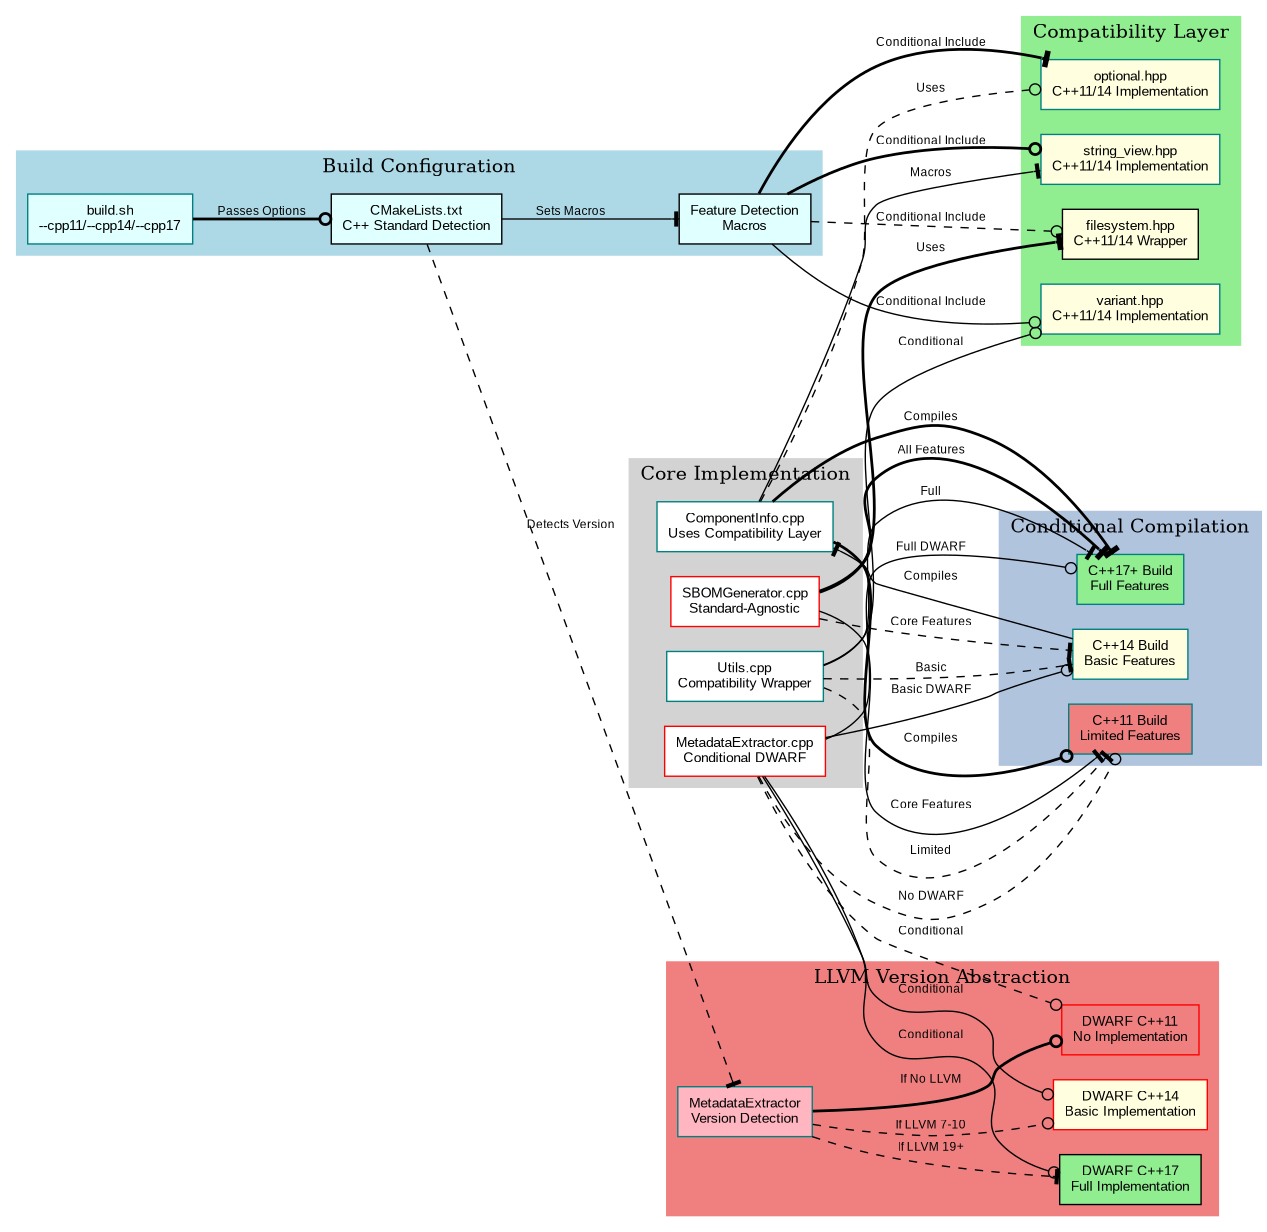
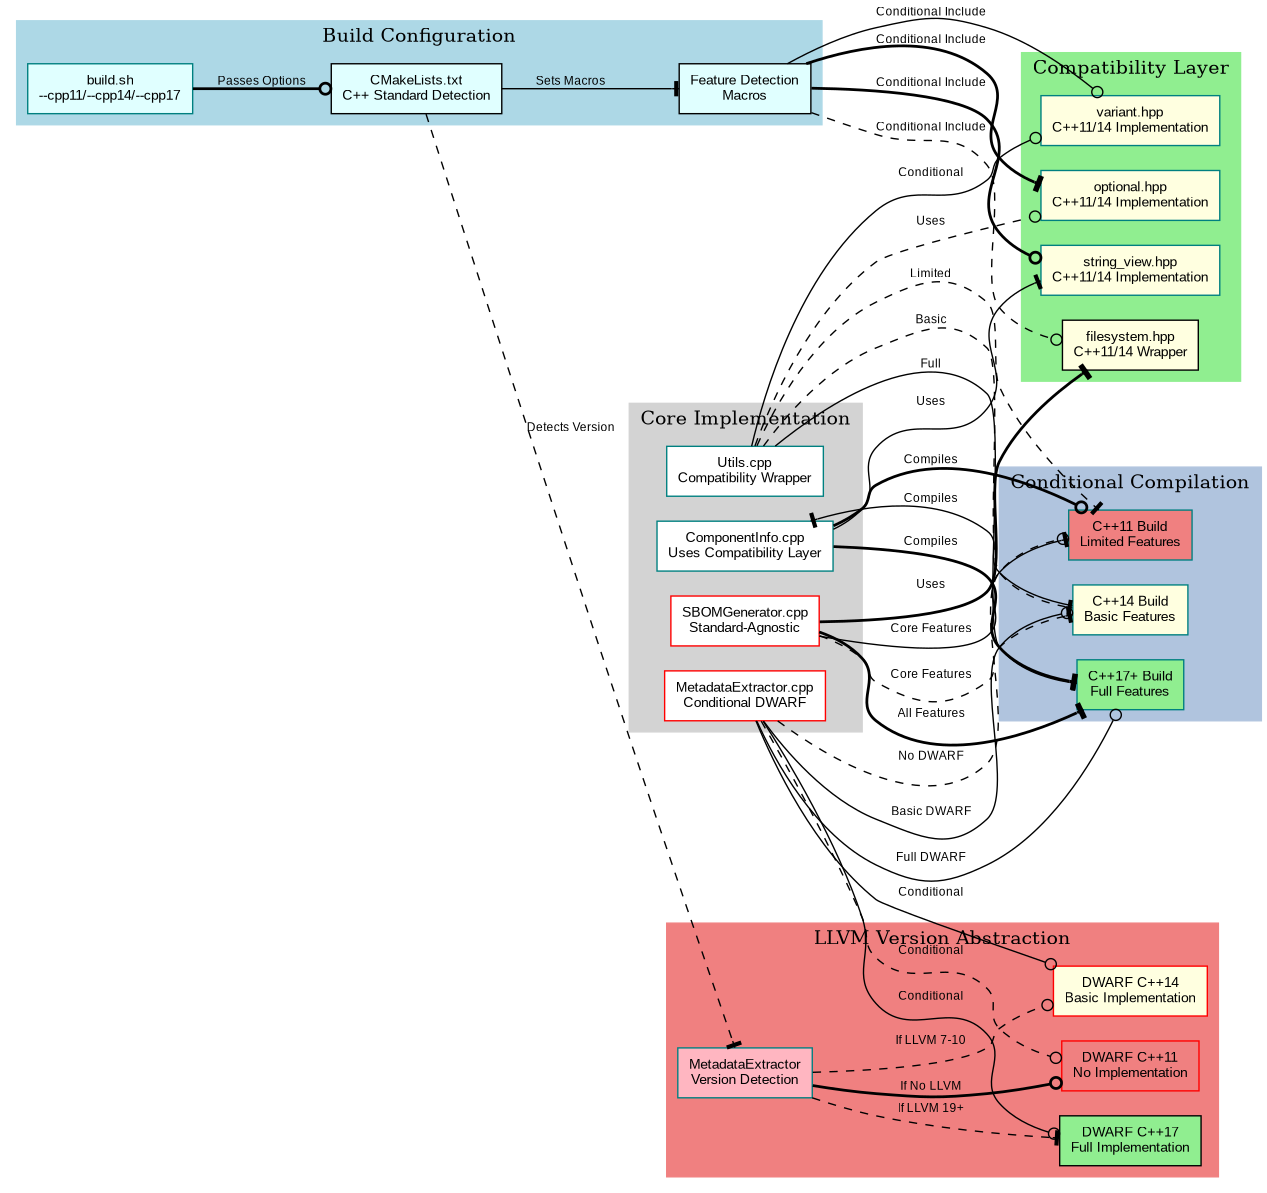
  digraph {
    rankdir=LR
    node [color=teal fillcolor=lightyellow fontname=Arial fontsize=10 shape=box style=filled]
    edge [arrowhead=odot fontname=Arial fontsize=9 style=solid]
    n1 [fillcolor=lightcyan label="build.sh\n--cpp11/--cpp14/--cpp17"]
    n2 [color=black fillcolor=lightcyan label="CMakeLists.txt\nC++ Standard Detection"]
    n3 [color=black fillcolor=lightcyan label="Feature Detection\nMacros"]
    n4 [label="optional.hpp\nC++11/14 Implementation"]
    n5 [label="string_view.hpp\nC++11/14 Implementation"]
    n6 [color=black label="filesystem.hpp\nC++11/14 Wrapper"]
    n7 [label="variant.hpp\nC++11/14 Implementation"]
    n8 [fillcolor=lightpink label="MetadataExtractor\nVersion Detection"]
    n9 [color=black fillcolor=lightgreen label="DWARF C++17\nFull Implementation"]
    n10 [color=red label="DWARF C++14\nBasic Implementation"]
    n11 [color=red fillcolor=lightcoral label="DWARF C++11\nNo Implementation"]
    n12 [fillcolor=white label="ComponentInfo.cpp\nUses Compatibility Layer"]
    n13 [color=red fillcolor=white label="MetadataExtractor.cpp\nConditional DWARF"]
    n14 [color=red fillcolor=white label="SBOMGenerator.cpp\nStandard-Agnostic"]
    n15 [fillcolor=white label="Utils.cpp\nCompatibility Wrapper"]
    n16 [fillcolor=lightcoral label="C++11 Build\nLimited Features"]
    n17 [label="C++14 Build\nBasic Features"]
    n18 [fillcolor=lightgreen label="C++17+ Build\nFull Features"]
    subgraph cluster_1 {
      color=lightblue
      label="Build Configuration"
      style=filled
      n1
      n2
      n3
    }
    subgraph cluster_2 {
      color=lightgreen
      label="Compatibility Layer"
      style=filled
      n4
      n5
      n6
      n7
    }
    subgraph cluster_3 {
      color=lightcoral
      label="LLVM Version Abstraction"
      style=filled
      n8
      n9
      n10
      n11
    }
    subgraph cluster_4 {
      color=lightgray
      label="Core Implementation"
      style=filled
      n12
      n13
      n14
      n15
    }
    subgraph cluster_5 {
      color=lightsteelblue
      label="Conditional Compilation"
      style=filled
      n16
      n17
      n18
    }
    n1 -> n2 [label="Passes Options" style=bold]
    n2 -> n3 [arrowhead=tee label="Sets Macros"]
    n2 -> n8 [arrowhead=tee label="Detects Version" style=dashed]
    n3 -> n4 [arrowhead=tee label="Conditional Include" style=bold]
    n3 -> n5 [label="Conditional Include" style=bold]
    n3 -> n6 [label="Conditional Include" style=dashed]
    n3 -> n7 [label="Conditional Include"]
    n8 -> n9 [arrowhead=tee label="If LLVM 19+" style=dashed]
    n8 -> n10 [label="If LLVM 7-10" style=dashed]
    n8 -> n11 [label="If No LLVM" style=bold]
-   n12 -> n4 [label=Uses style=dashed]
-   n12 -> n5 [arrowhead=tee label=Macros]
+   n15 -> n4 [label=Uses style=dashed]
+   n12 -> n5 [arrowhead=tee label=Uses]
    n12 -> n16 [label=Compiles style=bold]
    n12 -> n18 [arrowhead=tee label=Compiles style=bold]
    n13 -> n9 [label=Conditional]
    n13 -> n10 [label=Conditional]
    n13 -> n11 [label=Conditional style=dashed]
    n13 -> n16 [label="No DWARF" style=dashed]
    n13 -> n17 [label="Basic DWARF"]
    n13 -> n18 [label="Full DWARF"]
    n14 -> n6 [arrowhead=tee label=Uses style=bold]
    n14 -> n16 [arrowhead=tee label="Core Features"]
    n14 -> n17 [arrowhead=tee label="Core Features" style=dashed]
    n14 -> n18 [arrowhead=tee label="All Features" style=bold]
    n15 -> n7 [label=Conditional]
    n15 -> n16 [arrowhead=tee label=Limited style=dashed]
    n15 -> n17 [arrowhead=tee label=Basic style=dashed]
    n15 -> n18 [arrowhead=tee label=Full]
    n17 -> n12 [arrowhead=tee label=Compiles]
  }
